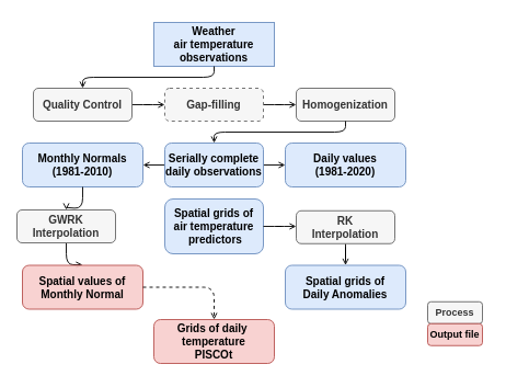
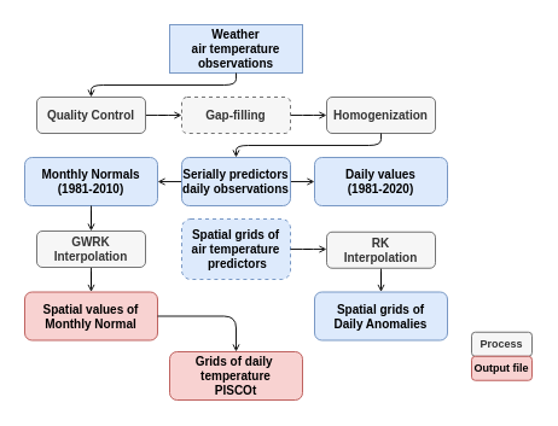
  <mxCell id="0" />
  <mxCell id="1" parent="0" />
  <mxCell id="2" style="edgeStyle=orthogonalEdgeStyle;rounded=1;sketch=0;orthogonalLoop=1;jettySize=auto;html=1;fontSize=9;endArrow=open;endFill=0;endSize=4;opacity=90;" parent="1" source="26" edge="1"><mxGeometry relative="1" as="geometry"><mxPoint x="130" y="150" as="targetPoint" /></mxGeometry></mxCell>
  <mxCell id="3" style="edgeStyle=orthogonalEdgeStyle;rounded=1;sketch=0;orthogonalLoop=1;jettySize=auto;html=1;fontSize=9;endArrow=open;endFill=0;endSize=4;opacity=90;" parent="1" source="26" edge="1"><mxGeometry relative="1" as="geometry"><mxPoint x="260" y="150" as="targetPoint" /></mxGeometry></mxCell>
  <mxCell id="4" value="Process" style="rounded=1;whiteSpace=wrap;html=1;opacity=90;fontSize=9;fontStyle=1;fillColor=#f5f5f5;fontColor=#333333;strokeColor=#666666;" parent="1" vertex="1"><mxGeometry x="390" y="274.75" width="50" height="20" as="geometry" /></mxCell>
  <mxCell id="5" value="Output file" style="rounded=1;whiteSpace=wrap;html=1;opacity=90;fontSize=9;fontStyle=1;fillColor=#f8cecc;strokeColor=#b85450;" parent="1" vertex="1"><mxGeometry x="390" y="294.75" width="50" height="20" as="geometry" /></mxCell>
  <mxCell id="6" value="Weather &lt;br style=&quot;font-size: 10px;&quot;&gt;air temperature observations" style="whiteSpace=wrap;html=1;fontSize=10;fontFamily=Helvetica;fontStyle=1;opacity=90;fillColor=#dae8fc;strokeColor=#6c8ebf;rounded=0;" parent="1" vertex="1"><mxGeometry x="140" y="20" width="110" height="40" as="geometry" /></mxCell>
  <mxCell id="7" value="Monthly Normals&lt;br style=&quot;font-size: 10px;&quot;&gt;(1981-2010)" style="rounded=1;whiteSpace=wrap;html=1;fontSize=10;fontFamily=Helvetica;fontStyle=1;opacity=90;fillColor=#dae8fc;strokeColor=#6c8ebf;" parent="1" vertex="1"><mxGeometry x="20" y="130" width="110" height="40" as="geometry" /></mxCell>
- <mxCell id="8" value="&lt;span style=&quot;color: rgb(0, 0, 0); font-family: helvetica; font-size: 10px; font-style: normal; font-weight: 700; letter-spacing: normal; text-align: center; text-indent: 0px; text-transform: none; word-spacing: 0px; display: inline; float: none;&quot;&gt;Spatial grids of&lt;/span&gt;&lt;br style=&quot;color: rgb(0, 0, 0); font-family: helvetica; font-size: 10px; font-style: normal; font-weight: 700; letter-spacing: normal; text-align: center; text-indent: 0px; text-transform: none; word-spacing: 0px;&quot;&gt;&lt;span style=&quot;color: rgb(0, 0, 0); font-family: helvetica; font-size: 10px; font-style: normal; font-weight: 700; letter-spacing: normal; text-align: center; text-indent: 0px; text-transform: none; word-spacing: 0px; display: inline; float: none;&quot;&gt;air temperature&lt;/span&gt;&lt;br style=&quot;color: rgb(0, 0, 0); font-family: helvetica; font-size: 10px; font-style: normal; font-weight: 700; letter-spacing: normal; text-align: center; text-indent: 0px; text-transform: none; word-spacing: 0px;&quot;&gt;&lt;span style=&quot;color: rgb(0, 0, 0); font-family: helvetica; font-size: 10px; font-style: normal; font-weight: 700; letter-spacing: normal; text-align: center; text-indent: 0px; text-transform: none; word-spacing: 0px; display: inline; float: none;&quot;&gt;&amp;nbsp;predictors&lt;/span&gt;" style="rounded=1;whiteSpace=wrap;html=1;fontSize=10;fontFamily=Helvetica;fontStyle=1;opacity=90;fillColor=#dae8fc;strokeColor=#6c8ebf;" parent="1" vertex="1"><mxGeometry x="150" y="181" width="90" height="50" as="geometry" /></mxCell>
+ <mxCell id="8" value="&lt;span style=&quot;color: rgb(0, 0, 0); font-family: helvetica; font-size: 10px; font-style: normal; font-weight: 700; letter-spacing: normal; text-align: center; text-indent: 0px; text-transform: none; word-spacing: 0px; display: inline; float: none;&quot;&gt;Spatial grids of&lt;/span&gt;&lt;br style=&quot;color: rgb(0, 0, 0); font-family: helvetica; font-size: 10px; font-style: normal; font-weight: 700; letter-spacing: normal; text-align: center; text-indent: 0px; text-transform: none; word-spacing: 0px;&quot;&gt;&lt;span style=&quot;color: rgb(0, 0, 0); font-family: helvetica; font-size: 10px; font-style: normal; font-weight: 700; letter-spacing: normal; text-align: center; text-indent: 0px; text-transform: none; word-spacing: 0px; display: inline; float: none;&quot;&gt;air temperature&lt;/span&gt;&lt;br style=&quot;color: rgb(0, 0, 0); font-family: helvetica; font-size: 10px; font-style: normal; font-weight: 700; letter-spacing: normal; text-align: center; text-indent: 0px; text-transform: none; word-spacing: 0px;&quot;&gt;&lt;span style=&quot;color: rgb(0, 0, 0); font-family: helvetica; font-size: 10px; font-style: normal; font-weight: 700; letter-spacing: normal; text-align: center; text-indent: 0px; text-transform: none; word-spacing: 0px; display: inline; float: none;&quot;&gt;&amp;nbsp;predictors&lt;/span&gt;" style="rounded=1;whiteSpace=wrap;html=1;fontSize=10;fontFamily=Helvetica;fontStyle=1;opacity=90;fillColor=#dae8fc;strokeColor=#6c8ebf;dashed=1;" parent="1" vertex="1"><mxGeometry x="150" y="181" width="90" height="50" as="geometry" /></mxCell>
  <mxCell id="9" style="edgeStyle=orthogonalEdgeStyle;rounded=1;sketch=0;orthogonalLoop=1;jettySize=auto;html=1;entryX=0.5;entryY=0;entryDx=0;entryDy=0;fontSize=9;endArrow=open;endFill=0;endSize=4;opacity=90;" parent="1" source="10" target="15" edge="1"><mxGeometry relative="1" as="geometry" /></mxCell>
- <mxCell id="10" value="GWRK Interpolation" style="rounded=1;whiteSpace=wrap;html=1;fontSize=10;fontFamily=Helvetica;fontStyle=1;opacity=90;fillColor=#f5f5f5;fontColor=#333333;strokeColor=#666666;" parent="1" vertex="1"><mxGeometry x="15" y="191" width="90" height="30" as="geometry" /></mxCell>
+ <mxCell id="10" value="GWRK Interpolation" style="rounded=1;whiteSpace=wrap;html=1;fontSize=10;fontFamily=Helvetica;fontStyle=1;opacity=90;fillColor=#f5f5f5;fontColor=#333333;strokeColor=#666666;" parent="1" vertex="1"><mxGeometry x="30" y="191" width="90" height="30" as="geometry" /></mxCell>
  <mxCell id="11" style="edgeStyle=orthogonalEdgeStyle;rounded=1;jumpStyle=gap;orthogonalLoop=1;jettySize=auto;html=1;entryX=0.5;entryY=0;entryDx=0;entryDy=0;endSize=4;opacity=90;fontSize=10;endArrow=open;endFill=0;" parent="1" source="7" target="10" edge="1"><mxGeometry x="240" y="-5.25" as="geometry" /></mxCell>
  <mxCell id="12" style="edgeStyle=orthogonalEdgeStyle;rounded=1;sketch=0;orthogonalLoop=1;jettySize=auto;html=1;entryX=0.5;entryY=0;entryDx=0;entryDy=0;fontSize=9;endArrow=open;endFill=0;endSize=4;opacity=90;" parent="1" source="13" target="25" edge="1"><mxGeometry relative="1" as="geometry" /></mxCell>
  <mxCell id="13" value="RK &lt;br style=&quot;font-size: 10px;&quot;&gt;Interpolation" style="rounded=1;whiteSpace=wrap;html=1;fontSize=10;fontFamily=Helvetica;fontStyle=1;opacity=90;fillColor=#f5f5f5;fontColor=#333333;strokeColor=#666666;" parent="1" vertex="1"><mxGeometry x="270" y="191.75" width="90" height="30" as="geometry" /></mxCell>
  <mxCell id="14" style="edgeStyle=orthogonalEdgeStyle;rounded=1;jumpStyle=gap;orthogonalLoop=1;jettySize=auto;html=1;entryX=0;entryY=0.475;entryDx=0;entryDy=0;entryPerimeter=0;endSize=4;opacity=90;fontSize=10;endArrow=open;endFill=0;" parent="1" source="8" target="13" edge="1"><mxGeometry x="240" y="-5.25" as="geometry" /></mxCell>
  <mxCell id="15" value="Spatial values of&lt;br style=&quot;font-size: 10px;&quot;&gt;Monthly Normal" style="rounded=1;whiteSpace=wrap;html=1;fontSize=10;fontFamily=Helvetica;fontStyle=1;opacity=90;fillColor=#f8cecc;strokeColor=#b85450;" parent="1" vertex="1"><mxGeometry x="20" y="241.5" width="110" height="40" as="geometry" /></mxCell>
  <mxCell id="16" value="Grids of daily&amp;nbsp;&lt;br style=&quot;font-size: 10px&quot;&gt;temperature&lt;br style=&quot;font-size: 10px;&quot;&gt;PISCOt" style="rounded=1;whiteSpace=wrap;html=1;fontSize=10;fontFamily=Helvetica;fontStyle=1;opacity=90;fillColor=#f8cecc;strokeColor=#b85450;" parent="1" vertex="1"><mxGeometry x="140" y="291" width="110" height="40" as="geometry" /></mxCell>
- <mxCell id="17" style="edgeStyle=orthogonalEdgeStyle;rounded=1;jumpStyle=gap;orthogonalLoop=1;jettySize=auto;html=1;entryX=0.5;entryY=0;entryDx=0;entryDy=0;endSize=4;opacity=90;fontSize=10;endArrow=open;endFill=0;dashed=1;" parent="1" source="15" target="16" edge="1"><mxGeometry x="240" y="-5.25" as="geometry" /></mxCell>
+ <mxCell id="17" style="edgeStyle=orthogonalEdgeStyle;rounded=1;jumpStyle=gap;orthogonalLoop=1;jettySize=auto;html=1;entryX=0.5;entryY=0;entryDx=0;entryDy=0;endSize=4;opacity=90;fontSize=10;endArrow=open;endFill=0;" parent="1" source="15" target="16" edge="1"><mxGeometry x="240" y="-5.25" as="geometry" /></mxCell>
  <mxCell id="18" value="Homogenization" style="rounded=1;whiteSpace=wrap;html=1;fontSize=10;fontFamily=Helvetica;fontStyle=1;opacity=90;fillColor=#f5f5f5;fontColor=#333333;strokeColor=#666666;" parent="1" vertex="1"><mxGeometry x="270" y="80" width="90" height="30" as="geometry" /></mxCell>
  <mxCell id="19" style="edgeStyle=orthogonalEdgeStyle;rounded=1;orthogonalLoop=1;jettySize=auto;html=1;entryX=0;entryY=0.5;entryDx=0;entryDy=0;opacity=90;endSize=4;fontSize=10;endArrow=open;endFill=0;" parent="1" source="20" target="18" edge="1"><mxGeometry x="260" y="70" as="geometry" /></mxCell>
  <mxCell id="20" value="Gap-filling" style="rounded=1;whiteSpace=wrap;html=1;fontSize=10;fontFamily=Helvetica;fontStyle=1;opacity=90;fillColor=#f5f5f5;fontColor=#333333;strokeColor=#666666;dashed=1;" parent="1" vertex="1"><mxGeometry x="150" y="80" width="90" height="30" as="geometry" /></mxCell>
  <mxCell id="21" style="edgeStyle=orthogonalEdgeStyle;rounded=1;orthogonalLoop=1;jettySize=auto;html=1;entryX=0;entryY=0.5;entryDx=0;entryDy=0;opacity=90;endSize=4;fontSize=10;endArrow=open;endFill=0;" parent="1" source="22" target="20" edge="1"><mxGeometry x="260" y="70" as="geometry" /></mxCell>
  <mxCell id="22" value="Quality Control" style="rounded=1;whiteSpace=wrap;html=1;fontSize=10;fontFamily=Helvetica;fontStyle=1;opacity=90;fillColor=#f5f5f5;fontColor=#333333;strokeColor=#666666;" parent="1" vertex="1"><mxGeometry x="30" y="80" width="90" height="30" as="geometry" /></mxCell>
  <mxCell id="23" style="edgeStyle=orthogonalEdgeStyle;rounded=1;orthogonalLoop=1;jettySize=auto;html=1;entryX=0.5;entryY=0;entryDx=0;entryDy=0;fontSize=10;endArrow=open;endFill=0;endSize=4;opacity=90;" parent="1" source="6" target="22" edge="1"><mxGeometry relative="1" as="geometry"><Array as="points"><mxPoint x="195" y="70" /><mxPoint x="75" y="70" /></Array></mxGeometry></mxCell>
  <mxCell id="24" value="Daily values&lt;br style=&quot;font-size: 10px&quot;&gt;(1981-2020)" style="rounded=1;whiteSpace=wrap;html=1;fontSize=10;fontFamily=Helvetica;fontStyle=1;opacity=90;fillColor=#dae8fc;strokeColor=#6c8ebf;" parent="1" vertex="1"><mxGeometry x="260" y="130" width="110" height="40" as="geometry" /></mxCell>
  <mxCell id="25" value="Spatial grids of&lt;br style=&quot;font-size: 10px&quot;&gt;Daily Anomalies" style="rounded=1;whiteSpace=wrap;html=1;fontSize=10;fontFamily=Helvetica;fontStyle=1;opacity=90;fillColor=#dae8fc;strokeColor=#6c8ebf;" parent="1" vertex="1"><mxGeometry x="260" y="241.5" width="110" height="40" as="geometry" /></mxCell>
- <mxCell id="26" value="Serially complete daily observations" style="rounded=1;whiteSpace=wrap;html=1;fontSize=10;fontFamily=Helvetica;fontStyle=1;opacity=90;fillColor=#dae8fc;strokeColor=#6c8ebf;" parent="1" vertex="1"><mxGeometry x="150" y="130" width="90" height="40" as="geometry" /></mxCell>
+ <mxCell id="26" value="Serially predictors daily observations" style="rounded=1;whiteSpace=wrap;html=1;fontSize=10;fontFamily=Helvetica;fontStyle=1;opacity=90;fillColor=#dae8fc;strokeColor=#6c8ebf;" parent="1" vertex="1"><mxGeometry x="150" y="130" width="90" height="40" as="geometry" /></mxCell>
  <mxCell id="27" style="edgeStyle=orthogonalEdgeStyle;rounded=1;orthogonalLoop=1;jettySize=auto;html=1;fontSize=10;endSize=4;endArrow=open;endFill=0;opacity=90;" parent="1" source="18" target="26" edge="1"><mxGeometry relative="1" as="geometry"><Array as="points"><mxPoint x="315" y="120" /><mxPoint x="195" y="120" /></Array></mxGeometry></mxCell>
